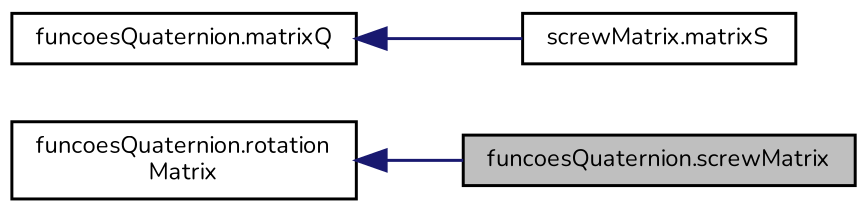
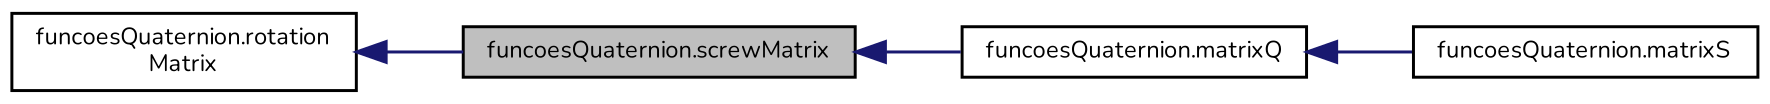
  digraph {
    fontname=Nunito
    rankdir=LR
    node [color=black fontname=Nunito fontsize=8 shape=record]
    edge [color=midnightblue dir=back fontname=Nunito fontsize=8 labelfontname=DejaVuSansMono labelfontsize=8 style=solid]
    n1 [fillcolor=grey75 fontcolor=black height=0.2 label="funcoesQuaternion.screwMatrix" style=filled width=0.4]
    n2 [height=0.2 label="funcoesQuaternion.matrixQ" width=0.4]
-   n3 [height=0.2 label="screwMatrix.matrixS" width=0.4]
+   n3 [height=0.2 label="funcoesQuaternion.matrixS" width=0.4]
    n4 [height=0.2 label="funcoesQuaternion.rotation\lMatrix" width=0.4]
+   n1 -> n2
    n2 -> n3
    n4 -> n1
  }
